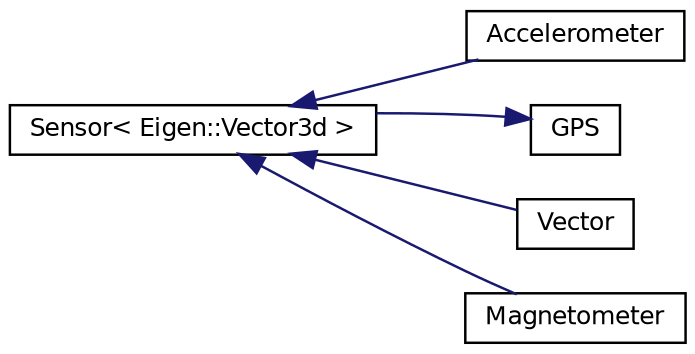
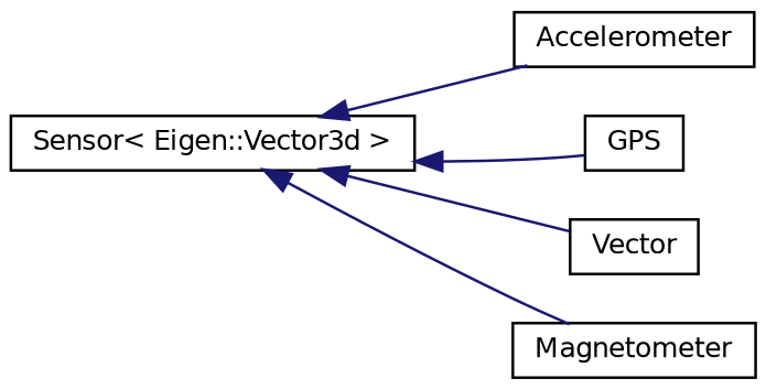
  digraph {
    rankdir=LR
    node [color=black fillcolor=white fontname=Helvetica fontsize=10 shape=record style=filled]
    edge [color=midnightblue dir=back fontname=Helvetica fontsize=10 labelfontname=Helvetica labelfontsize=10 style=solid]
    n1 [height=0.2 label="Sensor\< Eigen::Vector3d \>" width=0.4]
    n2 [height=0.2 label=Accelerometer width=0.4]
    n3 [height=0.2 label=GPS width=0.4]
    n4 [height=0.2 label=Vector width=0.4]
    n5 [height=0.2 label=Magnetometer width=0.4]
    n1 -> n2
-   n3 -> n1
+   n1 -> n3
    n1 -> n4
    n1 -> n5
  }
